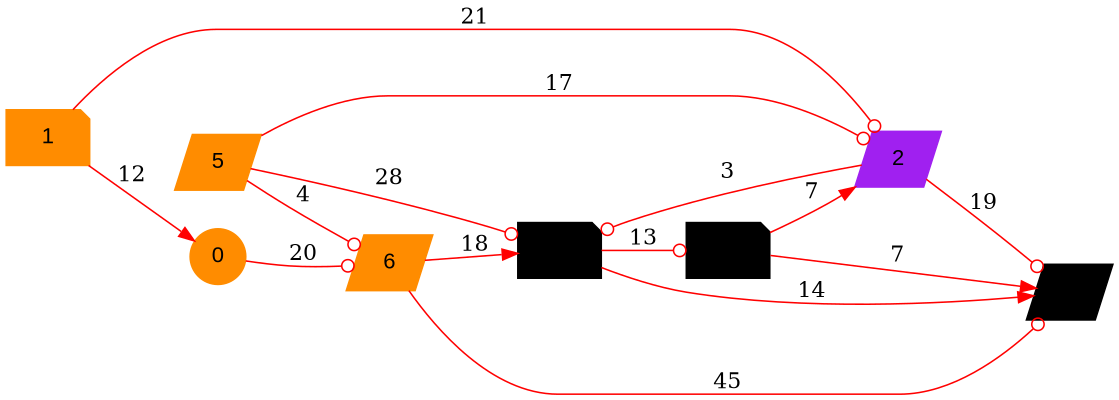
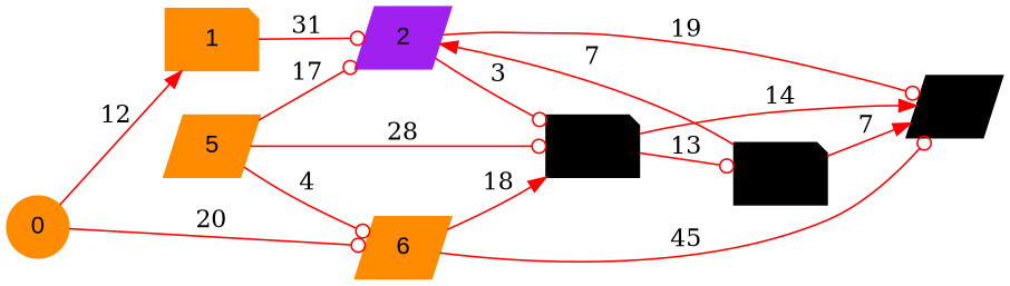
  digraph {
    rankdir=LR
    node [color=darkorange fontname=Arial shape=parallelogram style=filled]
    edge [arrowhead=odot color=red]
    0 [shape=circle]
    1 [shape=note]
    6
    2 [color=purple]
    5
    4 [color=black shape=note]
    7 [color=black]
    3 [color=black shape=note]
-   1 -> 0 [arrowhead=normal label=12]
+   0 -> 1 [arrowhead=normal label=12]
    0 -> 6 [label=20]
-   1 -> 2 [label=21]
+   1 -> 2 [label=31]
    6 -> 4 [arrowhead=normal label=18]
    6 -> 7 [label=45]
    2 -> 4 [label=3]
    2 -> 7 [label=19]
    5 -> 6 [label=4]
    5 -> 2 [label=17]
    5 -> 4 [label=28]
    4 -> 7 [arrowhead=normal label=14]
    4 -> 3 [label=13]
    3 -> 2 [arrowhead=normal label=7]
    3 -> 7 [arrowhead=normal label=7]
  }
